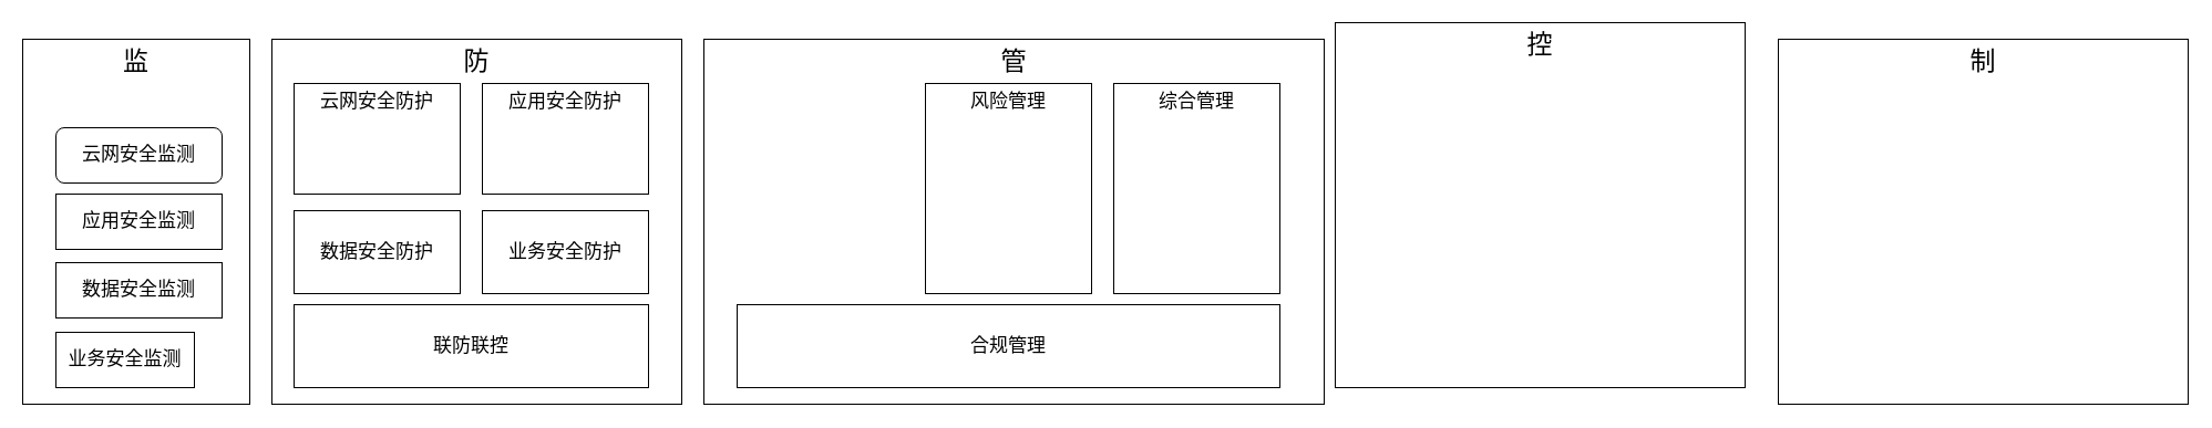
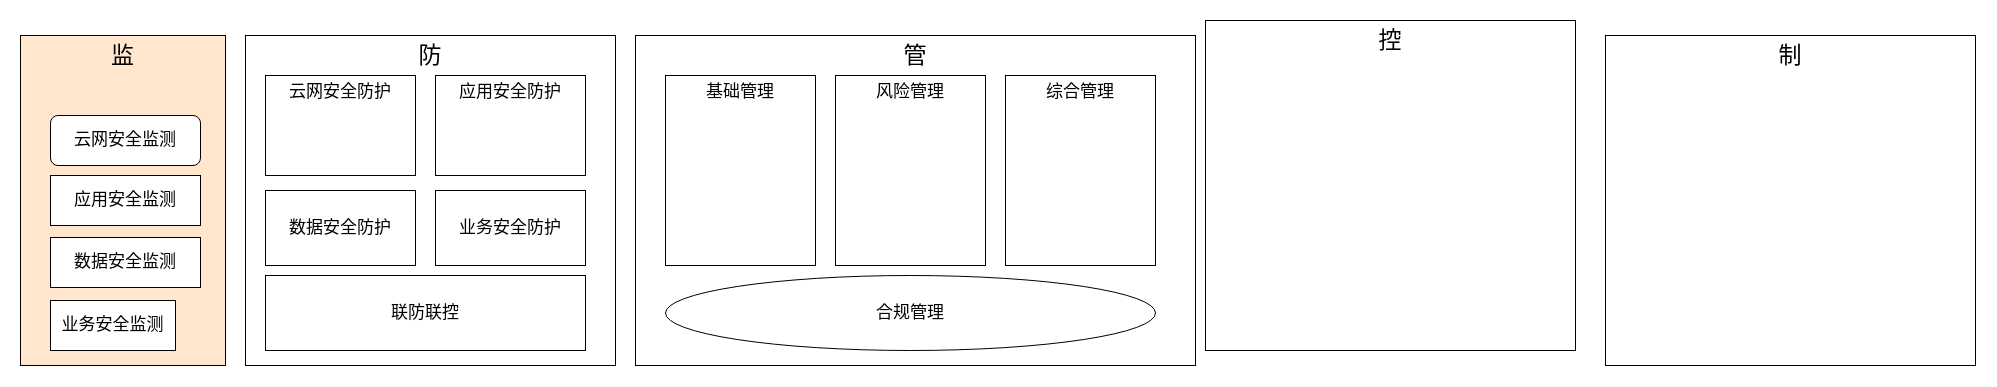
  <mxCell id="0" />
  <mxCell id="1" parent="0" />
- <mxCell id="2" value="&lt;span style=&quot;font-size: 23px;&quot;&gt;监&lt;/span&gt;" style="rounded=0;whiteSpace=wrap;html=1;verticalAlign=top;fontSize=23;fontStyle=0" vertex="1" parent="1"><mxGeometry x="20" y="35" width="205" height="330" as="geometry" /></mxCell>
+ <mxCell id="2" value="&lt;span style=&quot;font-size: 23px;&quot;&gt;监&lt;/span&gt;" style="rounded=0;whiteSpace=wrap;html=1;verticalAlign=top;fontSize=23;fontStyle=0;fillColor=#ffe6cc;" vertex="1" parent="1"><mxGeometry x="20" y="35" width="205" height="330" as="geometry" /></mxCell>
  <mxCell id="3" value="&lt;font style=&quot;font-size: 17px;&quot;&gt;云网安全监测&lt;/font&gt;" style="whiteSpace=wrap;html=1;fontStyle=0;rounded=1;" vertex="1" parent="1"><mxGeometry x="50" y="115" width="150" height="50" as="geometry" /></mxCell>
  <mxCell id="4" value="&lt;font style=&quot;font-size: 17px;&quot;&gt;应用安全监测&lt;/font&gt;" style="rounded=0;whiteSpace=wrap;html=1;fontStyle=0" vertex="1" parent="1"><mxGeometry x="50" y="175" width="150" height="50" as="geometry" /></mxCell>
  <mxCell id="5" value="&lt;font style=&quot;font-size: 17px;&quot;&gt;数据安全监测&lt;/font&gt;" style="rounded=0;whiteSpace=wrap;html=1;fontStyle=0" vertex="1" parent="1"><mxGeometry x="50" y="237" width="150" height="50" as="geometry" /></mxCell>
  <mxCell id="6" value="&lt;font style=&quot;font-size: 17px;&quot;&gt;业务安全监测&lt;/font&gt;" style="rounded=0;whiteSpace=wrap;html=1;fontStyle=0" vertex="1" parent="1"><mxGeometry x="50" y="300" width="125" height="50" as="geometry" /></mxCell>
  <mxCell id="7" value="&lt;span style=&quot;font-size: 23px;&quot;&gt;防&lt;/span&gt;" style="rounded=0;whiteSpace=wrap;html=1;verticalAlign=top;fontSize=23;fontStyle=0" vertex="1" parent="1"><mxGeometry x="245" y="35" width="370" height="330" as="geometry" /></mxCell>
  <mxCell id="8" value="云网安全防护" style="rounded=0;whiteSpace=wrap;html=1;verticalAlign=top;fontSize=17;" vertex="1" parent="1"><mxGeometry x="265" y="75" width="150" height="100" as="geometry" /></mxCell>
  <mxCell id="9" value="应用安全防护" style="rounded=0;whiteSpace=wrap;html=1;verticalAlign=top;fontSize=17;" vertex="1" parent="1"><mxGeometry x="435" y="75" width="150" height="100" as="geometry" /></mxCell>
  <mxCell id="10" value="数据安全防护" style="rounded=0;whiteSpace=wrap;html=1;fontSize=17;" vertex="1" parent="1"><mxGeometry x="265" y="190" width="150" height="75" as="geometry" /></mxCell>
  <mxCell id="11" value="业务安全防护" style="rounded=0;whiteSpace=wrap;html=1;fontSize=17;" vertex="1" parent="1"><mxGeometry x="435" y="190" width="150" height="75" as="geometry" /></mxCell>
  <mxCell id="12" value="联防联控" style="rounded=0;whiteSpace=wrap;html=1;fontSize=17;" vertex="1" parent="1"><mxGeometry x="265" y="275" width="320" height="75" as="geometry" /></mxCell>
  <mxCell id="13" value="&lt;span style=&quot;font-size: 23px;&quot;&gt;管&lt;/span&gt;" style="rounded=0;whiteSpace=wrap;html=1;verticalAlign=top;fontSize=23;fontStyle=0" vertex="1" parent="1"><mxGeometry x="635" y="35" width="560" height="330" as="geometry" /></mxCell>
+ <mxCell id="14" value="基础管理" style="rounded=0;whiteSpace=wrap;html=1;verticalAlign=top;fontSize=17;" vertex="1" parent="1"><mxGeometry x="665" y="75" width="150" height="190" as="geometry" /></mxCell>
  <mxCell id="15" value="风险管理" style="rounded=0;whiteSpace=wrap;html=1;verticalAlign=top;fontSize=17;" vertex="1" parent="1"><mxGeometry x="835" y="75" width="150" height="190" as="geometry" /></mxCell>
  <mxCell id="16" value="综合管理" style="rounded=0;whiteSpace=wrap;html=1;verticalAlign=top;fontSize=17;" vertex="1" parent="1"><mxGeometry x="1005" y="75" width="150" height="190" as="geometry" /></mxCell>
- <mxCell id="17" value="合规管理" style="rounded=0;whiteSpace=wrap;html=1;fontSize=17;" vertex="1" parent="1"><mxGeometry x="665" y="275" width="490" height="75" as="geometry" /></mxCell>
+ <mxCell id="17" value="合规管理" style="ellipse;whiteSpace=wrap;html=1;fontSize=17;" vertex="1" parent="1"><mxGeometry x="665" y="275" width="490" height="75" as="geometry" /></mxCell>
  <mxCell id="18" value="&lt;span style=&quot;font-size: 23px;&quot;&gt;控&lt;/span&gt;" style="rounded=0;whiteSpace=wrap;html=1;verticalAlign=top;fontSize=23;fontStyle=0" vertex="1" parent="1"><mxGeometry x="1205" y="20" width="370" height="330" as="geometry" /></mxCell>
  <mxCell id="19" value="&lt;span style=&quot;font-size: 23px;&quot;&gt;制&lt;/span&gt;" style="rounded=0;whiteSpace=wrap;html=1;verticalAlign=top;fontSize=23;fontStyle=0" vertex="1" parent="1"><mxGeometry x="1605" y="35" width="370" height="330" as="geometry" /></mxCell>
